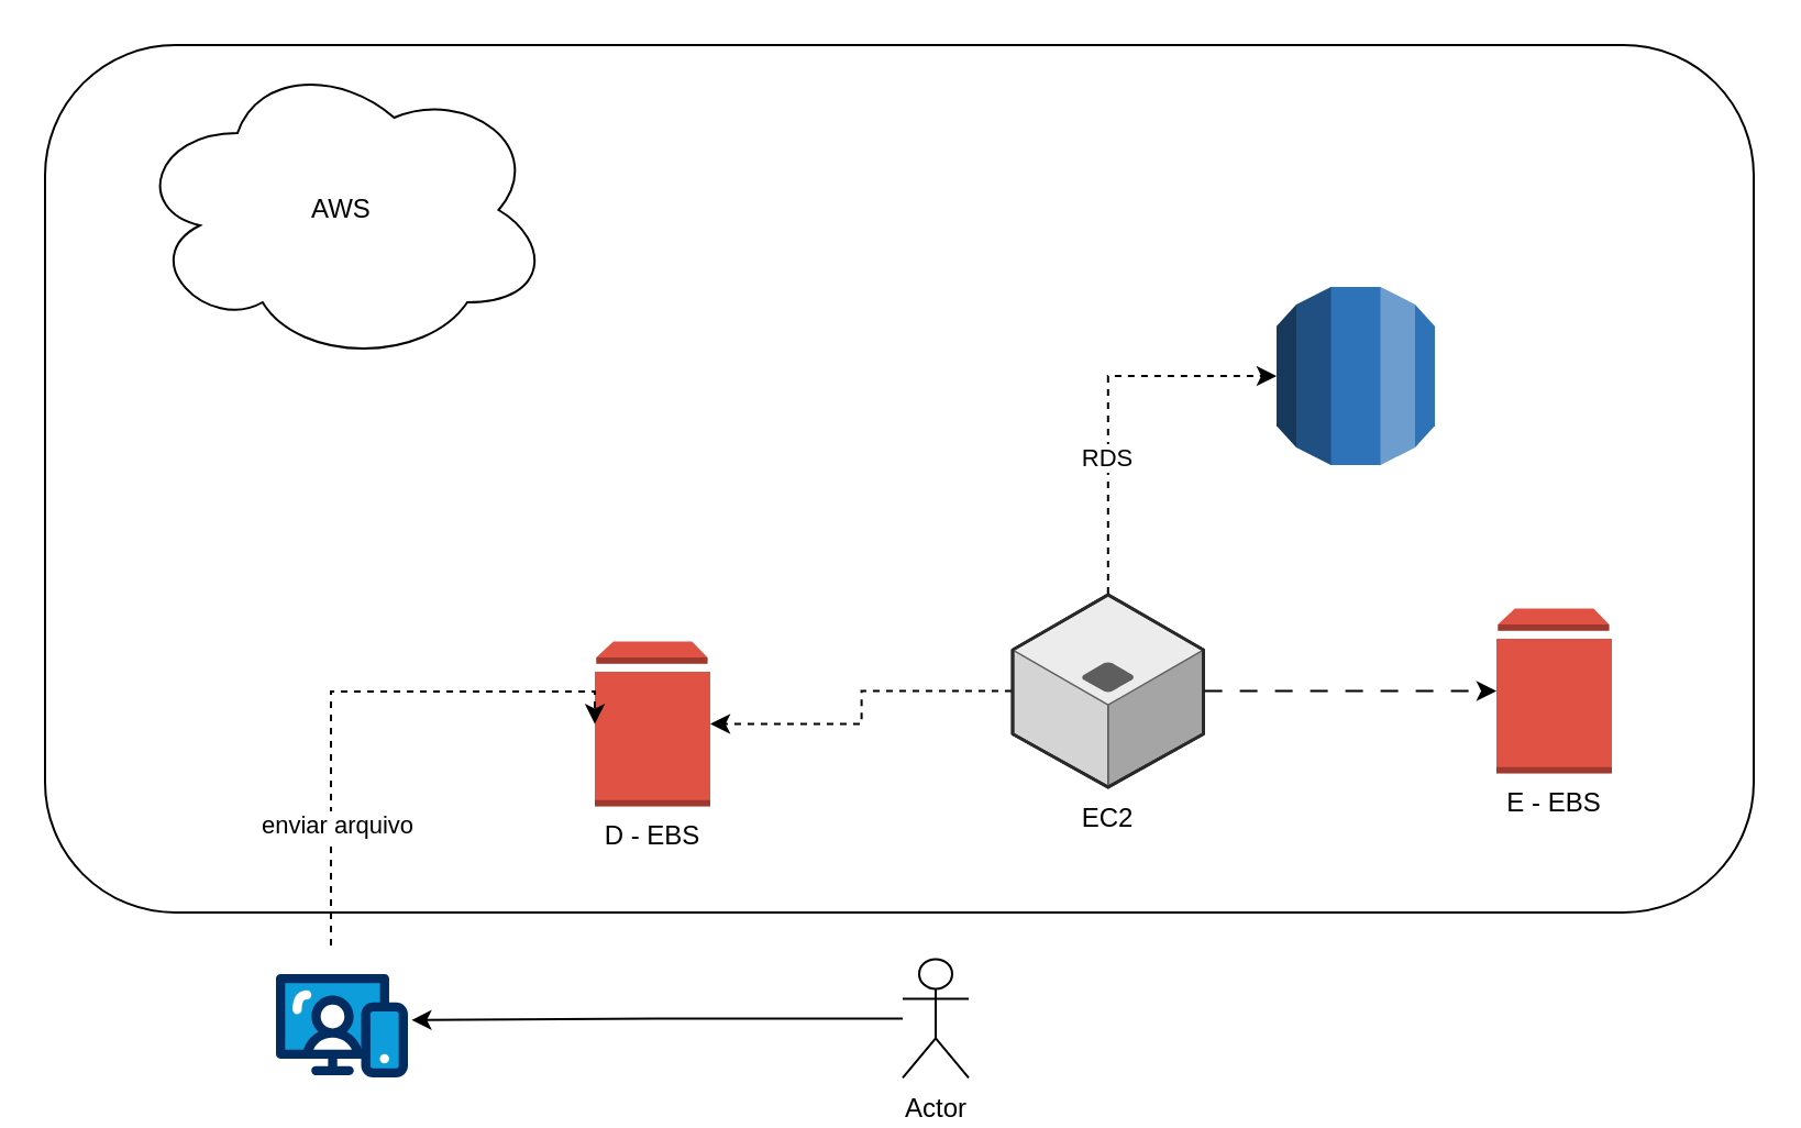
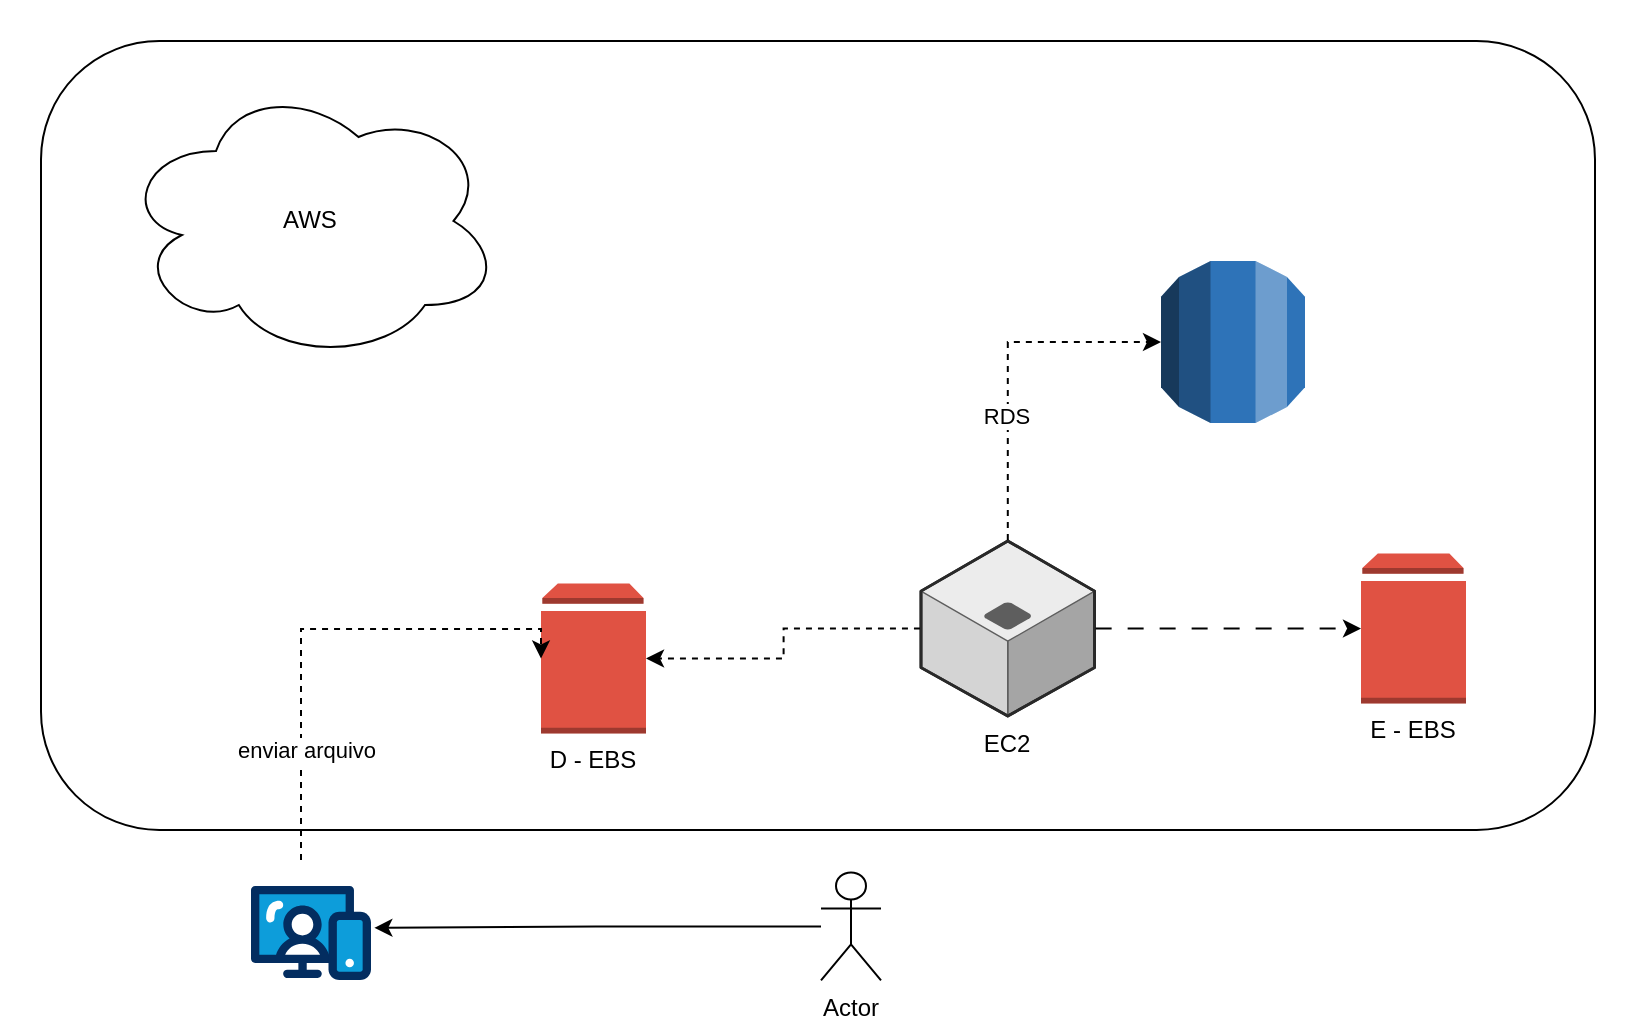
  <mxCell id="0" />
  <mxCell id="1" parent="0" />
  <mxCell id="2" value="" style="rounded=1;whiteSpace=wrap;html=1;" vertex="1" parent="1"><mxGeometry x="20" y="20" width="777" height="394.5" as="geometry" /></mxCell>
- <mxCell id="3" value="AWS" style="ellipse;shape=cloud;whiteSpace=wrap;html=1;" vertex="1" parent="1"><mxGeometry x="60" y="25" width="190" height="140" as="geometry" /></mxCell>
+ <mxCell id="3" value="AWS" style="ellipse;shape=cloud;whiteSpace=wrap;html=1;" vertex="1" parent="1"><mxGeometry x="60" y="40" width="190" height="140" as="geometry" /></mxCell>
  <mxCell id="4" value="D - EBS" style="outlineConnect=0;dashed=0;verticalLabelPosition=bottom;verticalAlign=top;align=center;html=1;shape=mxgraph.aws3.volume;fillColor=#E05243;gradientColor=none;" vertex="1" parent="1"><mxGeometry x="270" y="291.25" width="52.5" height="75" as="geometry" /></mxCell>
  <mxCell id="5" value="" style="verticalLabelPosition=bottom;aspect=fixed;html=1;shape=mxgraph.salesforce.web;fillColorStyles=fillColor2,fillColor3,fillColor4;fillColor2=#032d60;fillColor3=#0d9dda;fillColor4=#ffffff;fillColor=none;strokeColor=none;" vertex="1" parent="1"><mxGeometry x="125" y="442.3" width="60" height="47.4" as="geometry" /></mxCell>
  <mxCell id="6" value="Actor" style="shape=umlActor;verticalLabelPosition=bottom;verticalAlign=top;html=1;outlineConnect=0;" vertex="1" parent="1"><mxGeometry x="410" y="435.7" width="30" height="54" as="geometry" /></mxCell>
  <mxCell id="7" style="edgeStyle=orthogonalEdgeStyle;rounded=0;orthogonalLoop=1;jettySize=auto;html=1;entryX=0;entryY=0.5;entryDx=0;entryDy=0;entryPerimeter=0;dashed=1;flowAnimation=1;" edge="1" parent="1" target="4"><mxGeometry relative="1" as="geometry"><mxPoint x="150" y="430" as="sourcePoint" /><mxPoint x="230" y="310" as="targetPoint" /><Array as="points"><mxPoint x="150" y="314" /><mxPoint x="230" y="314" /><mxPoint x="230" y="314" /></Array></mxGeometry></mxCell>
  <mxCell id="8" value="enviar arquivo" style="edgeLabel;html=1;align=center;verticalAlign=middle;resizable=0;points=[];" vertex="1" connectable="0" parent="7"><mxGeometry x="-0.55" y="-2" relative="1" as="geometry"><mxPoint as="offset" /></mxGeometry></mxCell>
  <mxCell id="9" value="EC2" style="verticalLabelPosition=bottom;html=1;verticalAlign=top;strokeWidth=1;align=center;outlineConnect=0;dashed=0;outlineConnect=0;shape=mxgraph.aws3d.application_server;fillColor=#ECECEC;strokeColor=#5E5E5E;aspect=fixed;strokeColor2=#292929;" vertex="1" parent="1"><mxGeometry x="460" y="270" width="86.79" height="87.5" as="geometry" /></mxCell>
  <mxCell id="10" value="E - EBS" style="outlineConnect=0;dashed=0;verticalLabelPosition=bottom;verticalAlign=top;align=center;html=1;shape=mxgraph.aws3.volume;fillColor=#E05243;gradientColor=none;" vertex="1" parent="1"><mxGeometry x="680" y="276.25" width="52.5" height="75" as="geometry" /></mxCell>
  <mxCell id="11" style="edgeStyle=orthogonalEdgeStyle;rounded=0;orthogonalLoop=1;jettySize=auto;html=1;entryX=0;entryY=0.5;entryDx=0;entryDy=0;entryPerimeter=0;dashed=0;flowAnimation=1;" edge="1" parent="1" source="9" target="10"><mxGeometry relative="1" as="geometry" /></mxCell>
  <mxCell id="12" value="" style="outlineConnect=0;dashed=0;verticalLabelPosition=bottom;verticalAlign=top;align=center;html=1;shape=mxgraph.aws3.rds;fillColor=#2E73B8;gradientColor=none;" vertex="1" parent="1"><mxGeometry x="580" y="130" width="72" height="81" as="geometry" /></mxCell>
  <mxCell id="13" style="edgeStyle=orthogonalEdgeStyle;rounded=0;orthogonalLoop=1;jettySize=auto;html=1;entryX=0;entryY=0.5;entryDx=0;entryDy=0;entryPerimeter=0;dashed=1;flowAnimation=1;" edge="1" parent="1" source="9" target="12"><mxGeometry relative="1" as="geometry"><Array as="points"><mxPoint x="503" y="170" /></Array></mxGeometry></mxCell>
  <mxCell id="14" value="RDS" style="edgeLabel;html=1;align=center;verticalAlign=middle;resizable=0;points=[];" vertex="1" connectable="0" parent="13"><mxGeometry x="-0.284" y="1" relative="1" as="geometry"><mxPoint as="offset" /></mxGeometry></mxCell>
  <mxCell id="15" style="edgeStyle=orthogonalEdgeStyle;rounded=0;orthogonalLoop=1;jettySize=auto;html=1;entryX=1;entryY=0.5;entryDx=0;entryDy=0;entryPerimeter=0;dashed=1;flowAnimation=1;" edge="1" parent="1" source="9" target="4"><mxGeometry relative="1" as="geometry" /></mxCell>
  <mxCell id="16" style="edgeStyle=orthogonalEdgeStyle;rounded=0;orthogonalLoop=1;jettySize=auto;html=1;entryX=1.028;entryY=0.445;entryDx=0;entryDy=0;entryPerimeter=0;" edge="1" parent="1" source="6" target="5"><mxGeometry relative="1" as="geometry" /></mxCell>
